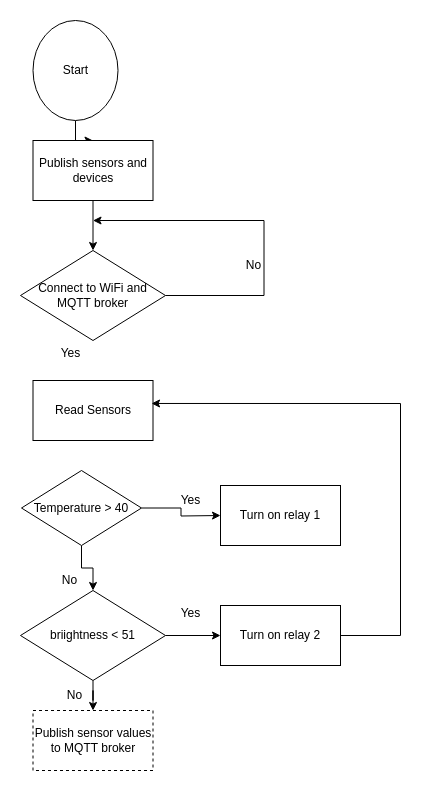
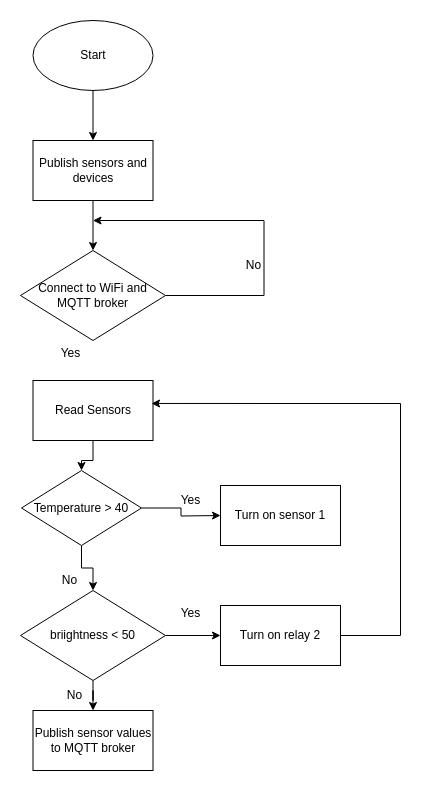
  <mxCell id="0" />
  <mxCell id="1" parent="0" />
  <mxCell id="2" style="edgeStyle=orthogonalEdgeStyle;rounded=0;orthogonalLoop=1;jettySize=auto;html=1;entryX=0.5;entryY=0;entryDx=0;entryDy=0;" edge="1" parent="1" source="3" target="5"><mxGeometry relative="1" as="geometry" /></mxCell>
- <mxCell id="3" value="Start" style="ellipse;whiteSpace=wrap;html=1;" vertex="1" parent="1"><mxGeometry x="32.5" y="20" width="85" height="100" as="geometry" /></mxCell>
+ <mxCell id="3" value="Start" style="ellipse;whiteSpace=wrap;html=1;" vertex="1" parent="1"><mxGeometry x="32.5" y="20" width="120" height="70" as="geometry" /></mxCell>
  <mxCell id="4" style="edgeStyle=orthogonalEdgeStyle;rounded=0;orthogonalLoop=1;jettySize=auto;html=1;entryX=0.5;entryY=0;entryDx=0;entryDy=0;" edge="1" parent="1" source="5" target="7"><mxGeometry relative="1" as="geometry" /></mxCell>
  <mxCell id="5" value=" Publish sensors and devices" style="rounded=0;whiteSpace=wrap;html=1;" vertex="1" parent="1"><mxGeometry x="32.5" y="140" width="120" height="60" as="geometry" /></mxCell>
  <mxCell id="6" style="edgeStyle=orthogonalEdgeStyle;rounded=0;orthogonalLoop=1;jettySize=auto;html=1;" edge="1" parent="1" source="7"><mxGeometry relative="1" as="geometry"><mxPoint x="92.5" y="220" as="targetPoint" /><Array as="points"><mxPoint x="263.5" y="295" /></Array></mxGeometry></mxCell>
  <mxCell id="7" value="Connect to WiFi and MQTT broker" style="rhombus;whiteSpace=wrap;html=1;" vertex="1" parent="1"><mxGeometry x="20" y="250" width="145" height="90" as="geometry" /></mxCell>
  <mxCell id="8" value="No" style="text;html=1;align=center;verticalAlign=middle;resizable=0;points=[];autosize=1;strokeColor=none;fillColor=none;" vertex="1" parent="1"><mxGeometry x="232.5" y="250" width="40" height="30" as="geometry" /></mxCell>
+ <mxCell id="9" style="edgeStyle=orthogonalEdgeStyle;rounded=0;orthogonalLoop=1;jettySize=auto;html=1;entryX=0.5;entryY=0;entryDx=0;entryDy=0;" edge="1" parent="1" source="10" target="13"><mxGeometry relative="1" as="geometry" /></mxCell>
  <mxCell id="10" value="Read Sensors" style="rounded=0;whiteSpace=wrap;html=1;" vertex="1" parent="1"><mxGeometry x="32.5" y="380" width="120" height="60" as="geometry" /></mxCell>
  <mxCell id="11" style="edgeStyle=orthogonalEdgeStyle;rounded=0;orthogonalLoop=1;jettySize=auto;html=1;" edge="1" parent="1" source="13"><mxGeometry relative="1" as="geometry"><mxPoint x="220" y="515" as="targetPoint" /></mxGeometry></mxCell>
  <mxCell id="12" style="edgeStyle=orthogonalEdgeStyle;rounded=0;orthogonalLoop=1;jettySize=auto;html=1;" edge="1" parent="1" source="13" target="17"><mxGeometry relative="1" as="geometry" /></mxCell>
  <mxCell id="13" value="Temperature &amp;gt; 40" style="rhombus;whiteSpace=wrap;html=1;" vertex="1" parent="1"><mxGeometry x="21" y="470" width="120" height="75" as="geometry" /></mxCell>
- <mxCell id="14" value="Turn on relay 1" style="rounded=0;whiteSpace=wrap;html=1;" vertex="1" parent="1"><mxGeometry x="220" y="485" width="120" height="60" as="geometry" /></mxCell>
+ <mxCell id="14" value="Turn on sensor 1" style="rounded=0;whiteSpace=wrap;html=1;" vertex="1" parent="1"><mxGeometry x="220" y="485" width="120" height="60" as="geometry" /></mxCell>
  <mxCell id="15" style="edgeStyle=orthogonalEdgeStyle;rounded=0;orthogonalLoop=1;jettySize=auto;html=1;" edge="1" parent="1" source="17"><mxGeometry relative="1" as="geometry"><mxPoint x="220" y="635" as="targetPoint" /></mxGeometry></mxCell>
  <mxCell id="16" style="edgeStyle=orthogonalEdgeStyle;rounded=0;orthogonalLoop=1;jettySize=auto;html=1;entryX=0.5;entryY=0;entryDx=0;entryDy=0;" edge="1" parent="1" source="17" target="24"><mxGeometry relative="1" as="geometry" /></mxCell>
- <mxCell id="17" value="briightness &amp;lt; 51" style="rhombus;whiteSpace=wrap;html=1;" vertex="1" parent="1"><mxGeometry x="20" y="590" width="145" height="90" as="geometry" /></mxCell>
+ <mxCell id="17" value="briightness &amp;lt; 50" style="rhombus;whiteSpace=wrap;html=1;" vertex="1" parent="1"><mxGeometry x="20" y="590" width="145" height="90" as="geometry" /></mxCell>
  <mxCell id="18" style="edgeStyle=orthogonalEdgeStyle;rounded=0;orthogonalLoop=1;jettySize=auto;html=1;entryX=0.988;entryY=0.383;entryDx=0;entryDy=0;entryPerimeter=0;" edge="1" parent="1" source="19" target="10"><mxGeometry relative="1" as="geometry"><mxPoint x="280" y="400" as="targetPoint" /><Array as="points"><mxPoint x="400" y="635" /><mxPoint x="400" y="403" /></Array></mxGeometry></mxCell>
  <mxCell id="19" value="Turn on relay 2" style="rounded=0;whiteSpace=wrap;html=1;" vertex="1" parent="1"><mxGeometry x="220" y="605" width="120" height="60" as="geometry" /></mxCell>
  <mxCell id="20" value="Yes" style="text;html=1;align=center;verticalAlign=middle;resizable=0;points=[];autosize=1;strokeColor=none;fillColor=none;" vertex="1" parent="1"><mxGeometry x="170" y="485" width="40" height="30" as="geometry" /></mxCell>
  <mxCell id="21" value="Yes" style="text;html=1;align=center;verticalAlign=middle;resizable=0;points=[];autosize=1;strokeColor=none;fillColor=none;" vertex="1" parent="1"><mxGeometry x="50" y="338" width="40" height="30" as="geometry" /></mxCell>
  <mxCell id="22" value="Yes" style="text;html=1;align=center;verticalAlign=middle;resizable=0;points=[];autosize=1;strokeColor=none;fillColor=none;" vertex="1" parent="1"><mxGeometry x="170" y="598" width="40" height="30" as="geometry" /></mxCell>
  <mxCell id="23" value="No" style="text;html=1;align=center;verticalAlign=middle;resizable=0;points=[];autosize=1;strokeColor=none;fillColor=none;" vertex="1" parent="1"><mxGeometry x="49" y="565" width="40" height="30" as="geometry" /></mxCell>
- <mxCell id="24" value="Publish sensor values to MQTT broker" style="rounded=0;whiteSpace=wrap;html=1;dashed=1;" vertex="1" parent="1"><mxGeometry x="32.5" y="710" width="120" height="60" as="geometry" /></mxCell>
+ <mxCell id="24" value="Publish sensor values to MQTT broker" style="rounded=0;whiteSpace=wrap;html=1;" vertex="1" parent="1"><mxGeometry x="32.5" y="710" width="120" height="60" as="geometry" /></mxCell>
  <mxCell id="25" value="No" style="text;html=1;align=center;verticalAlign=middle;resizable=0;points=[];autosize=1;strokeColor=none;fillColor=none;" vertex="1" parent="1"><mxGeometry x="54" y="680" width="40" height="30" as="geometry" /></mxCell>
